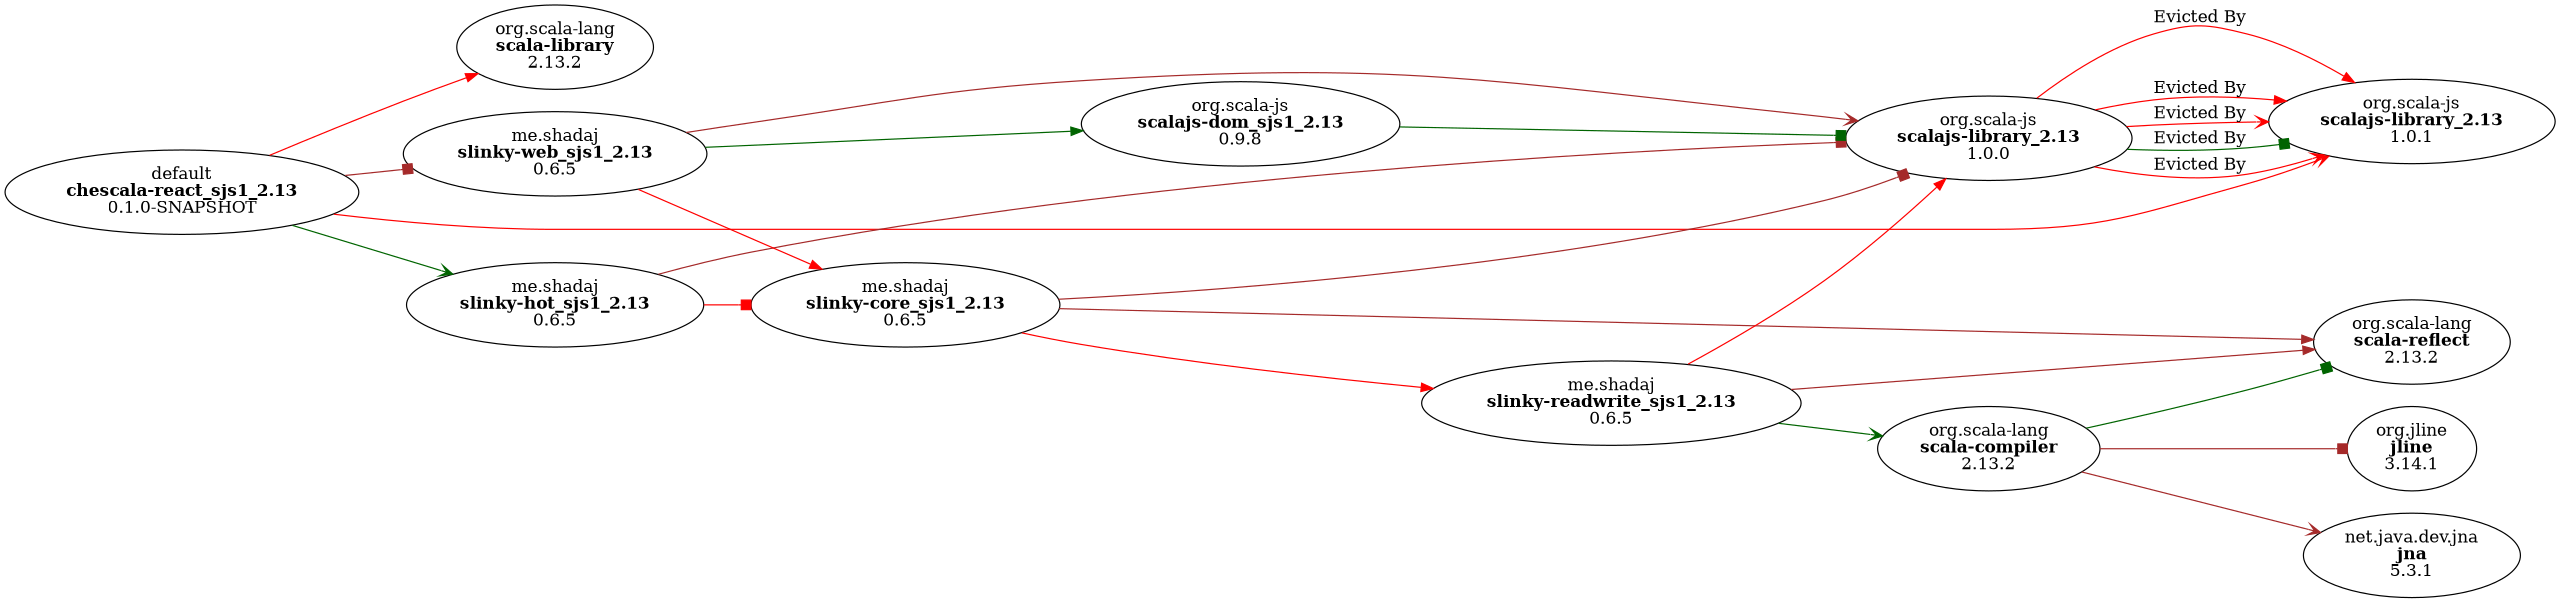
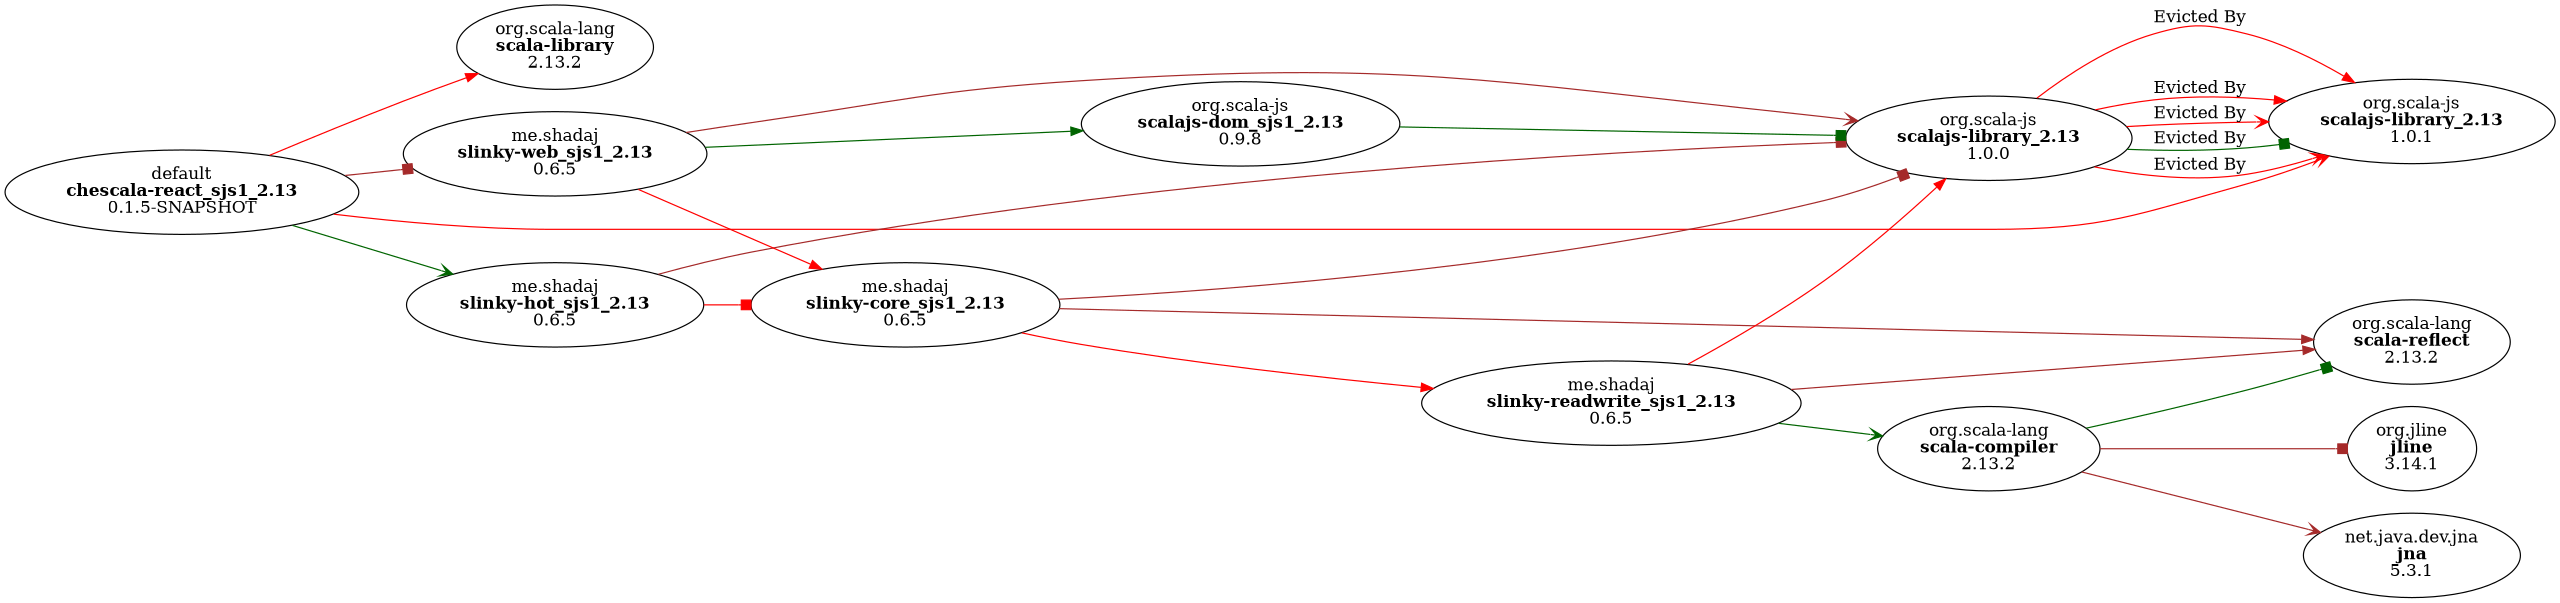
  digraph {
    rankdir=LR
    edge [arrowtail=none color=red arrowhead=normal]
-   n1 [label=<default<BR/><B>chescala-react_sjs1_2.13</B><BR/>0.1.0-SNAPSHOT>]
+   n1 [label=<default<BR/><B>chescala-react_sjs1_2.13</B><BR/>0.1.5-SNAPSHOT>]
    n2 [label=<org.scala-lang<BR/><B>scala-library</B><BR/>2.13.2>]
    n3 [label=<org.scala-js<BR/><B>scalajs-library_2.13</B><BR/>1.0.1>]
    n4 [label=<me.shadaj<BR/><B>slinky-hot_sjs1_2.13</B><BR/>0.6.5>]
    n5 [label=<me.shadaj<BR/><B>slinky-web_sjs1_2.13</B><BR/>0.6.5>]
    n6 [label=<org.scala-lang<BR/><B>scala-compiler</B><BR/>2.13.2>]
    n7 [label=<net.java.dev.jna<BR/><B>jna</B><BR/>5.3.1>]
    n8 [label=<org.scala-lang<BR/><B>scala-reflect</B><BR/>2.13.2>]
    n9 [label=<org.jline<BR/><B>jline</B><BR/>3.14.1>]
    n10 [label=<org.scala-js<BR/><B>scalajs-dom_sjs1_2.13</B><BR/>0.9.8>]
    n11 [label=<org.scala-js<BR/><B>scalajs-library_2.13</B><BR/>1.0.0> style="stroke-dasharray: 5,5"]
    n12 [label=<me.shadaj<BR/><B>slinky-core_sjs1_2.13</B><BR/>0.6.5>]
    n13 [label=<me.shadaj<BR/><B>slinky-readwrite_sjs1_2.13</B><BR/>0.6.5>]
    n1 -> n2
    n1 -> n3 [arrowhead=vee]
    n1 -> n4 [color=darkgreen arrowhead=vee]
    n1 -> n5 [color=brown arrowhead=box]
    n4 -> n11 [color=brown arrowhead=box]
    n4 -> n12 [arrowhead=box]
    n5 -> n10 [color=darkgreen]
    n5 -> n11 [color=brown arrowhead=vee]
    n5 -> n12
    n6 -> n7 [color=brown arrowhead=vee]
    n6 -> n8 [color=darkgreen arrowhead=box]
    n6 -> n9 [color=brown arrowhead=box]
    n10 -> n11 [color=darkgreen arrowhead=box]
    n11 -> n3 [label="Evicted By" style="stroke-dasharray: 5,5" arrowhead=vee]
    n11 -> n3 [label="Evicted By" style="stroke-dasharray: 5,5" color=darkgreen arrowhead=box]
    n11 -> n3 [label="Evicted By" style="stroke-dasharray: 5,5" arrowhead=vee]
    n11 -> n3 [label="Evicted By" style="stroke-dasharray: 5,5"]
    n11 -> n3 [label="Evicted By" style="stroke-dasharray: 5,5"]
    n12 -> n8 [color=brown]
    n12 -> n11 [color=brown arrowhead=box]
    n12 -> n13
    n13 -> n6 [color=darkgreen arrowhead=vee]
    n13 -> n8 [color=brown]
    n13 -> n11
  }
